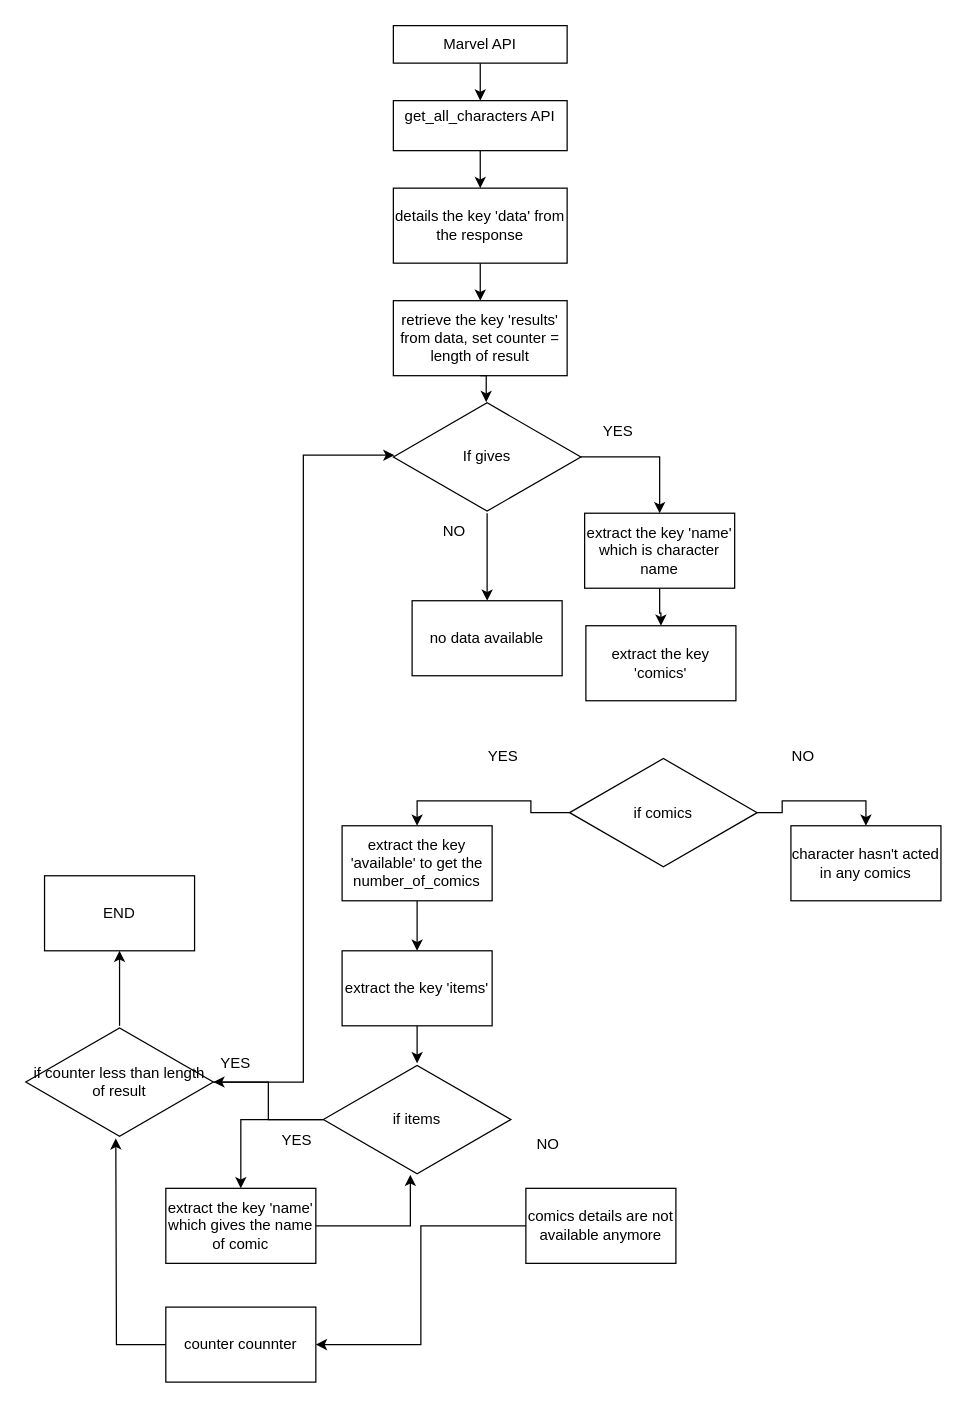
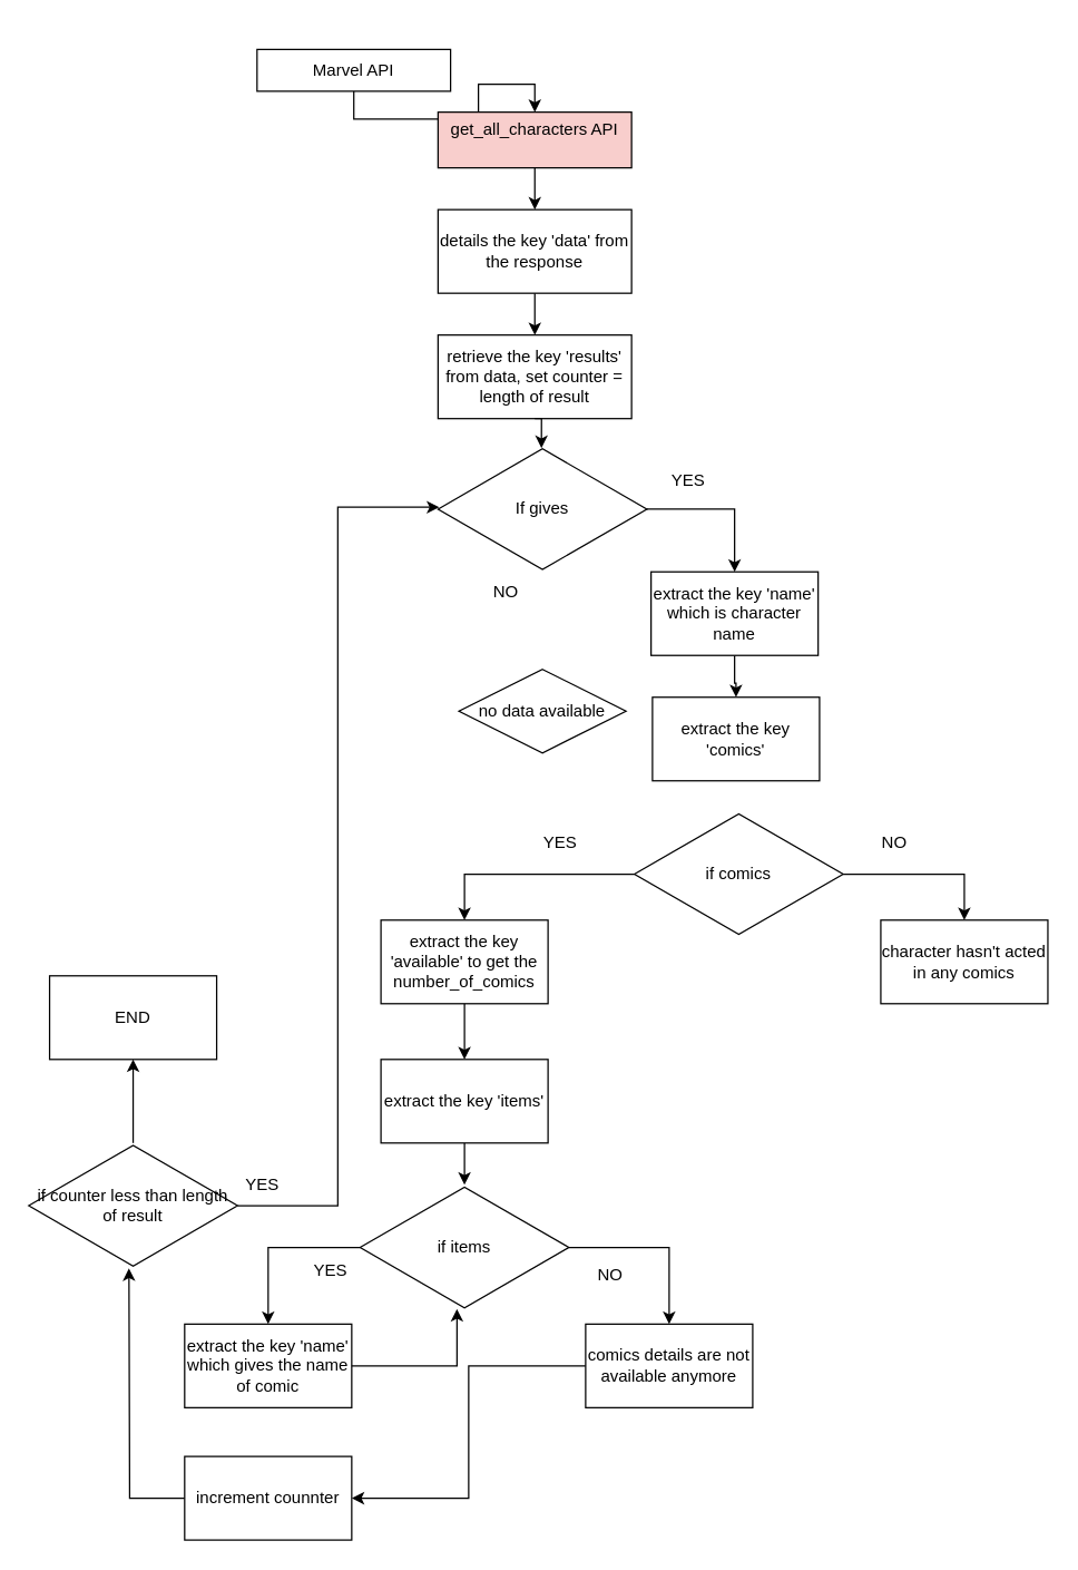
  <mxCell id="0" />
  <mxCell id="1" parent="0" />
  <mxCell id="2" value="&lt;div&gt;&lt;br&gt;&lt;/div&gt;" style="text;html=1;align=center;verticalAlign=middle;whiteSpace=wrap;rounded=0;" vertex="1" parent="1"><mxGeometry x="393" y="220" width="60" height="30" as="geometry" /></mxCell>
  <mxCell id="3" style="edgeStyle=orthogonalEdgeStyle;rounded=0;orthogonalLoop=1;jettySize=auto;html=1;exitX=0.5;exitY=1;exitDx=0;exitDy=0;entryX=0.5;entryY=0;entryDx=0;entryDy=0;" edge="1" parent="1" source="4" target="6"><mxGeometry relative="1" as="geometry" /></mxCell>
- <mxCell id="4" value="Marvel API" style="rounded=0;whiteSpace=wrap;html=1;" vertex="1" parent="1"><mxGeometry x="314" y="20" width="139" height="30" as="geometry" /></mxCell>
+ <mxCell id="4" value="Marvel API" style="rounded=0;whiteSpace=wrap;html=1;" vertex="1" parent="1"><mxGeometry x="184" y="35" width="139" height="30" as="geometry" /></mxCell>
  <mxCell id="5" value="" style="edgeStyle=orthogonalEdgeStyle;rounded=0;orthogonalLoop=1;jettySize=auto;html=1;" edge="1" parent="1" source="6" target="8"><mxGeometry relative="1" as="geometry" /></mxCell>
- <mxCell id="6" value="get_all_characters API&lt;div&gt;&lt;br&gt;&lt;/div&gt;" style="rounded=0;whiteSpace=wrap;html=1;" vertex="1" parent="1"><mxGeometry x="314" y="80" width="139" height="40" as="geometry" /></mxCell>
+ <mxCell id="6" value="get_all_characters API&lt;div&gt;&lt;br&gt;&lt;/div&gt;" style="rounded=0;whiteSpace=wrap;html=1;fillColor=#f8cecc;" vertex="1" parent="1"><mxGeometry x="314" y="80" width="139" height="40" as="geometry" /></mxCell>
  <mxCell id="7" style="edgeStyle=orthogonalEdgeStyle;rounded=0;orthogonalLoop=1;jettySize=auto;html=1;exitX=0.5;exitY=1;exitDx=0;exitDy=0;entryX=0.5;entryY=0;entryDx=0;entryDy=0;" edge="1" parent="1" source="8" target="9"><mxGeometry relative="1" as="geometry" /></mxCell>
  <mxCell id="8" value="details the key 'data' from the response" style="rounded=0;whiteSpace=wrap;html=1;" vertex="1" parent="1"><mxGeometry x="314" y="150" width="139" height="60" as="geometry" /></mxCell>
  <mxCell id="9" value="retrieve the key 'results' from data, set counter = length of result" style="rounded=0;whiteSpace=wrap;html=1;" vertex="1" parent="1"><mxGeometry x="314" y="240" width="139" height="60" as="geometry" /></mxCell>
- <mxCell id="10" style="edgeStyle=orthogonalEdgeStyle;rounded=0;orthogonalLoop=1;jettySize=auto;html=1;entryX=0.5;entryY=0;entryDx=0;entryDy=0;" edge="1" parent="1" source="12" target="13"><mxGeometry relative="1" as="geometry" /></mxCell>
  <mxCell id="11" style="edgeStyle=orthogonalEdgeStyle;rounded=0;orthogonalLoop=1;jettySize=auto;html=1;entryX=0.5;entryY=0;entryDx=0;entryDy=0;" edge="1" parent="1" source="12" target="15"><mxGeometry relative="1" as="geometry" /></mxCell>
  <mxCell id="12" value="If gives" style="html=1;whiteSpace=wrap;aspect=fixed;shape=isoRectangle;" vertex="1" parent="1"><mxGeometry x="314" y="320" width="150" height="90" as="geometry" /></mxCell>
- <mxCell id="13" value="no data available" style="rounded=0;whiteSpace=wrap;html=1;" vertex="1" parent="1"><mxGeometry x="329" y="480" width="120" height="60" as="geometry" /></mxCell>
+ <mxCell id="13" value="no data available" style="rhombus;whiteSpace=wrap;html=1;" vertex="1" parent="1"><mxGeometry x="329" y="480" width="120" height="60" as="geometry" /></mxCell>
  <mxCell id="14" value="" style="edgeStyle=orthogonalEdgeStyle;rounded=0;orthogonalLoop=1;jettySize=auto;html=1;" edge="1" parent="1" source="15" target="16"><mxGeometry relative="1" as="geometry" /></mxCell>
  <mxCell id="15" value="extract the key 'name' which is character name" style="rounded=0;whiteSpace=wrap;html=1;" vertex="1" parent="1"><mxGeometry x="467" y="410" width="120" height="60" as="geometry" /></mxCell>
  <mxCell id="16" value="extract the key 'comics'" style="rounded=0;whiteSpace=wrap;html=1;" vertex="1" parent="1"><mxGeometry x="468" y="500" width="120" height="60" as="geometry" /></mxCell>
  <mxCell id="17" style="edgeStyle=orthogonalEdgeStyle;rounded=0;orthogonalLoop=1;jettySize=auto;html=1;entryX=0.5;entryY=0;entryDx=0;entryDy=0;" edge="1" parent="1" source="19" target="21"><mxGeometry relative="1" as="geometry" /></mxCell>
  <mxCell id="18" style="edgeStyle=orthogonalEdgeStyle;rounded=0;orthogonalLoop=1;jettySize=auto;html=1;entryX=0.5;entryY=0;entryDx=0;entryDy=0;" edge="1" parent="1" source="19" target="28"><mxGeometry relative="1" as="geometry" /></mxCell>
- <mxCell id="19" value="if comics" style="html=1;whiteSpace=wrap;aspect=fixed;shape=isoRectangle;" vertex="1" parent="1"><mxGeometry x="455" y="582" width="150" height="135" as="geometry" /></mxCell>
+ <mxCell id="19" value="if comics" style="html=1;whiteSpace=wrap;aspect=fixed;shape=isoRectangle;" vertex="1" parent="1"><mxGeometry x="455" y="582" width="150" height="90" as="geometry" /></mxCell>
  <mxCell id="20" value="" style="edgeStyle=orthogonalEdgeStyle;rounded=0;orthogonalLoop=1;jettySize=auto;html=1;" edge="1" parent="1" source="21" target="23"><mxGeometry relative="1" as="geometry" /></mxCell>
  <mxCell id="21" value="extract the key 'available' to get the number_of_comics" style="rounded=0;whiteSpace=wrap;html=1;" vertex="1" parent="1"><mxGeometry x="273" y="660" width="120" height="60" as="geometry" /></mxCell>
  <mxCell id="22" value="" style="edgeStyle=orthogonalEdgeStyle;rounded=0;orthogonalLoop=1;jettySize=auto;html=1;" edge="1" parent="1" source="23" target="26"><mxGeometry relative="1" as="geometry" /></mxCell>
  <mxCell id="23" value="extract the key 'items'" style="rounded=0;whiteSpace=wrap;html=1;" vertex="1" parent="1"><mxGeometry x="273" y="760" width="120" height="60" as="geometry" /></mxCell>
  <mxCell id="24" style="edgeStyle=orthogonalEdgeStyle;rounded=0;orthogonalLoop=1;jettySize=auto;html=1;entryX=0.5;entryY=0;entryDx=0;entryDy=0;" edge="1" parent="1" source="26" target="27"><mxGeometry relative="1" as="geometry" /></mxCell>
- <mxCell id="25" style="edgeStyle=orthogonalEdgeStyle;rounded=0;orthogonalLoop=1;jettySize=auto;html=1;" edge="1" parent="1" source="26" target="40"><mxGeometry relative="1" as="geometry" /></mxCell>
+ <mxCell id="25" style="edgeStyle=orthogonalEdgeStyle;rounded=0;orthogonalLoop=1;jettySize=auto;html=1;" edge="1" parent="1" source="26" target="30"><mxGeometry relative="1" as="geometry" /></mxCell>
  <mxCell id="26" value="if items" style="html=1;whiteSpace=wrap;aspect=fixed;shape=isoRectangle;" vertex="1" parent="1"><mxGeometry x="258" y="850" width="150" height="90" as="geometry" /></mxCell>
  <mxCell id="27" value="extract the key 'name' which gives the name of comic" style="rounded=0;whiteSpace=wrap;html=1;" vertex="1" parent="1"><mxGeometry x="132" y="950" width="120" height="60" as="geometry" /></mxCell>
  <mxCell id="28" value="character hasn't acted in any comics" style="rounded=0;whiteSpace=wrap;html=1;" vertex="1" parent="1"><mxGeometry x="632" y="660" width="120" height="60" as="geometry" /></mxCell>
  <mxCell id="29" style="edgeStyle=orthogonalEdgeStyle;rounded=0;orthogonalLoop=1;jettySize=auto;html=1;entryX=1;entryY=0.5;entryDx=0;entryDy=0;" edge="1" parent="1" source="30" target="38"><mxGeometry relative="1" as="geometry" /></mxCell>
  <mxCell id="30" value="comics details are not available anymore" style="rounded=0;whiteSpace=wrap;html=1;" vertex="1" parent="1"><mxGeometry x="420" y="950" width="120" height="60" as="geometry" /></mxCell>
  <mxCell id="31" value="YES" style="text;html=1;align=center;verticalAlign=middle;whiteSpace=wrap;rounded=0;" vertex="1" parent="1"><mxGeometry x="464" y="330" width="60" height="30" as="geometry" /></mxCell>
  <mxCell id="32" value="YES" style="text;html=1;align=center;verticalAlign=middle;whiteSpace=wrap;rounded=0;" vertex="1" parent="1"><mxGeometry x="372" y="590" width="60" height="30" as="geometry" /></mxCell>
  <mxCell id="33" value="NO" style="text;html=1;align=center;verticalAlign=middle;whiteSpace=wrap;rounded=0;" vertex="1" parent="1"><mxGeometry x="612" y="590" width="60" height="30" as="geometry" /></mxCell>
  <mxCell id="34" value="YES" style="text;html=1;align=center;verticalAlign=middle;whiteSpace=wrap;rounded=0;" vertex="1" parent="1"><mxGeometry x="207" y="897" width="60" height="30" as="geometry" /></mxCell>
  <mxCell id="35" value="NO" style="text;html=1;align=center;verticalAlign=middle;whiteSpace=wrap;rounded=0;" vertex="1" parent="1"><mxGeometry x="408" y="900" width="60" height="30" as="geometry" /></mxCell>
  <mxCell id="36" style="edgeStyle=orthogonalEdgeStyle;rounded=0;orthogonalLoop=1;jettySize=auto;html=1;entryX=0.464;entryY=0.991;entryDx=0;entryDy=0;entryPerimeter=0;" edge="1" parent="1" source="27" target="26"><mxGeometry relative="1" as="geometry" /></mxCell>
  <mxCell id="37" style="edgeStyle=orthogonalEdgeStyle;rounded=0;orthogonalLoop=1;jettySize=auto;html=1;" edge="1" parent="1" source="38"><mxGeometry relative="1" as="geometry"><mxPoint x="92" y="910" as="targetPoint" /></mxGeometry></mxCell>
- <mxCell id="38" value="counter counnter" style="rounded=0;whiteSpace=wrap;html=1;" vertex="1" parent="1"><mxGeometry x="132" y="1045" width="120" height="60" as="geometry" /></mxCell>
+ <mxCell id="38" value="increment counnter" style="rounded=0;whiteSpace=wrap;html=1;" vertex="1" parent="1"><mxGeometry x="132" y="1045" width="120" height="60" as="geometry" /></mxCell>
  <mxCell id="39" value="" style="edgeStyle=orthogonalEdgeStyle;rounded=0;orthogonalLoop=1;jettySize=auto;html=1;" edge="1" parent="1" source="40" target="44"><mxGeometry relative="1" as="geometry" /></mxCell>
  <mxCell id="40" value="if counter less than length of result" style="html=1;whiteSpace=wrap;aspect=fixed;shape=isoRectangle;" vertex="1" parent="1"><mxGeometry x="20" y="820" width="150" height="90" as="geometry" /></mxCell>
  <mxCell id="41" value="YES" style="text;html=1;align=center;verticalAlign=middle;whiteSpace=wrap;rounded=0;" vertex="1" parent="1"><mxGeometry x="158" y="835" width="60" height="30" as="geometry" /></mxCell>
  <mxCell id="42" style="edgeStyle=orthogonalEdgeStyle;rounded=0;orthogonalLoop=1;jettySize=auto;html=1;entryX=0.006;entryY=0.484;entryDx=0;entryDy=0;entryPerimeter=0;" edge="1" parent="1" source="40" target="12"><mxGeometry relative="1" as="geometry" /></mxCell>
  <mxCell id="43" value="NO" style="text;html=1;align=center;verticalAlign=middle;whiteSpace=wrap;rounded=0;" vertex="1" parent="1"><mxGeometry x="333" y="410" width="60" height="30" as="geometry" /></mxCell>
  <mxCell id="44" value="END" style="rounded=0;whiteSpace=wrap;html=1;" vertex="1" parent="1"><mxGeometry x="35" y="700" width="120" height="60" as="geometry" /></mxCell>
  <mxCell id="45" style="edgeStyle=orthogonalEdgeStyle;rounded=0;orthogonalLoop=1;jettySize=auto;html=1;exitX=0.5;exitY=1;exitDx=0;exitDy=0;entryX=0.495;entryY=0.013;entryDx=0;entryDy=0;entryPerimeter=0;" edge="1" parent="1" source="9" target="12"><mxGeometry relative="1" as="geometry" /></mxCell>
